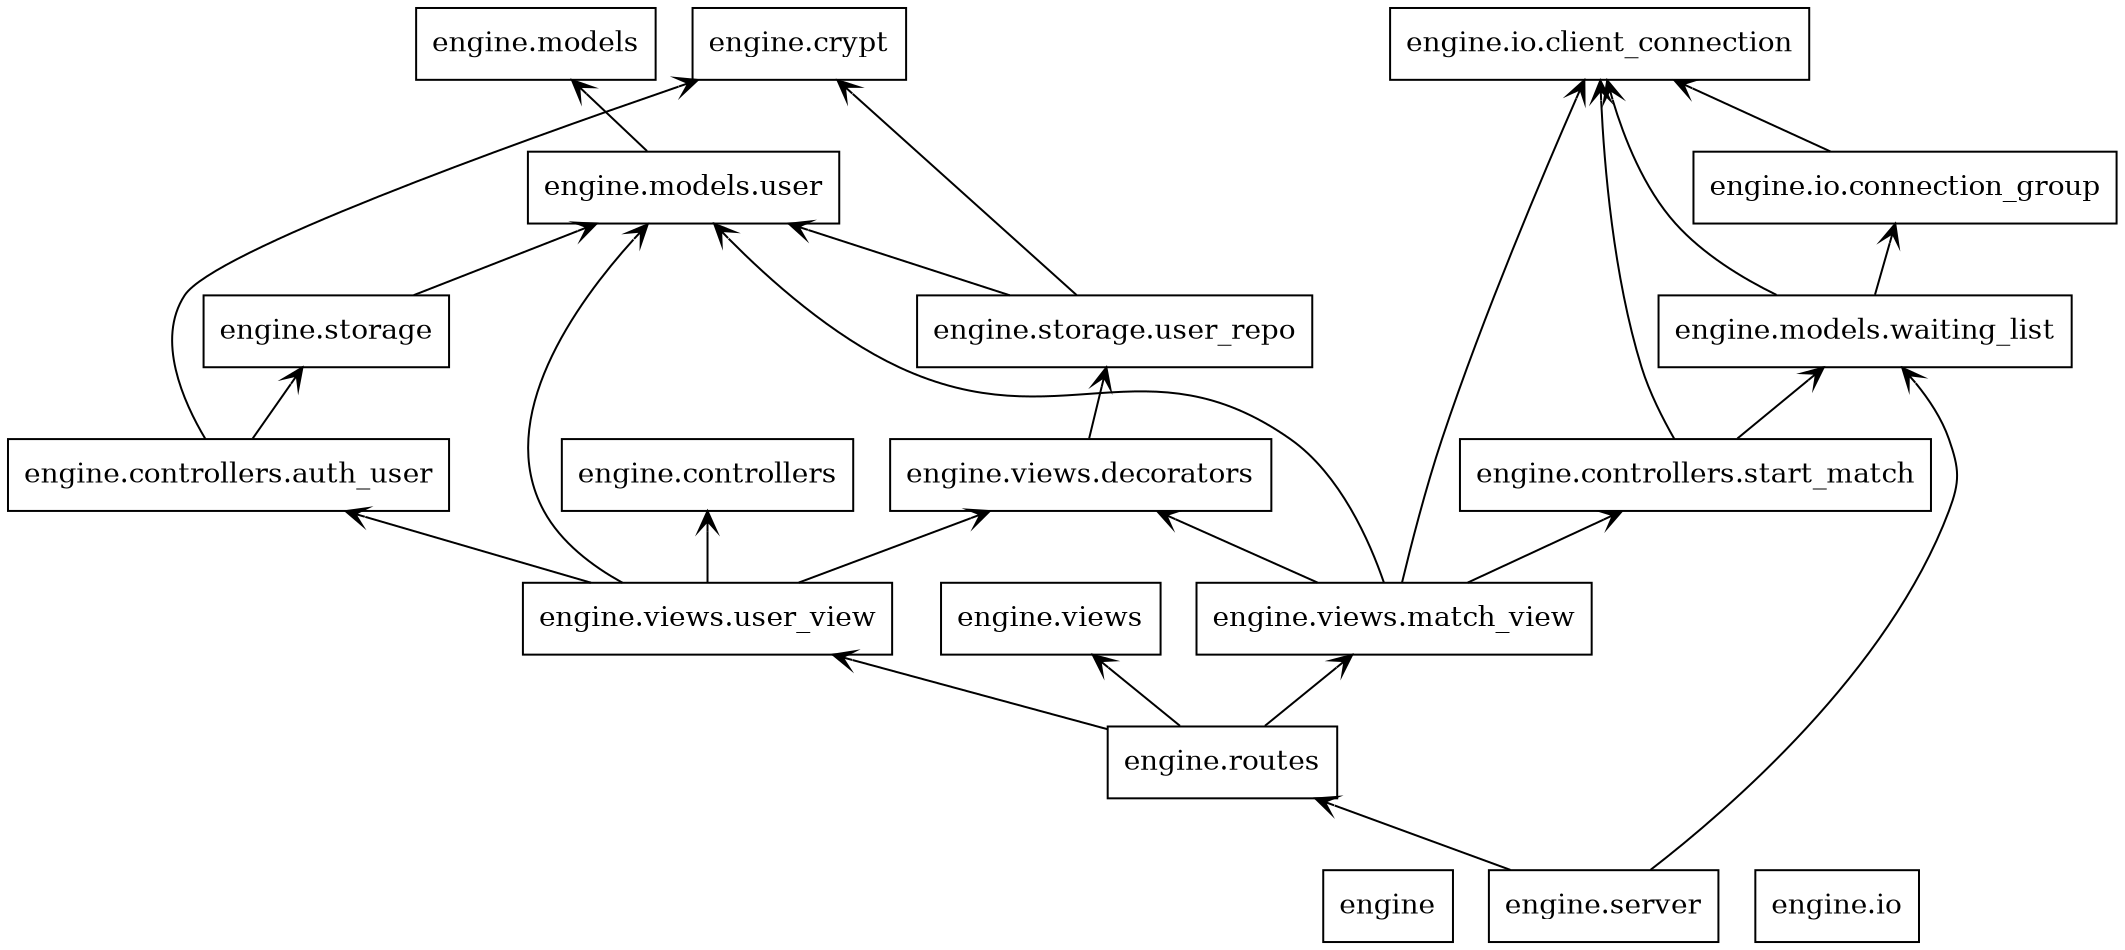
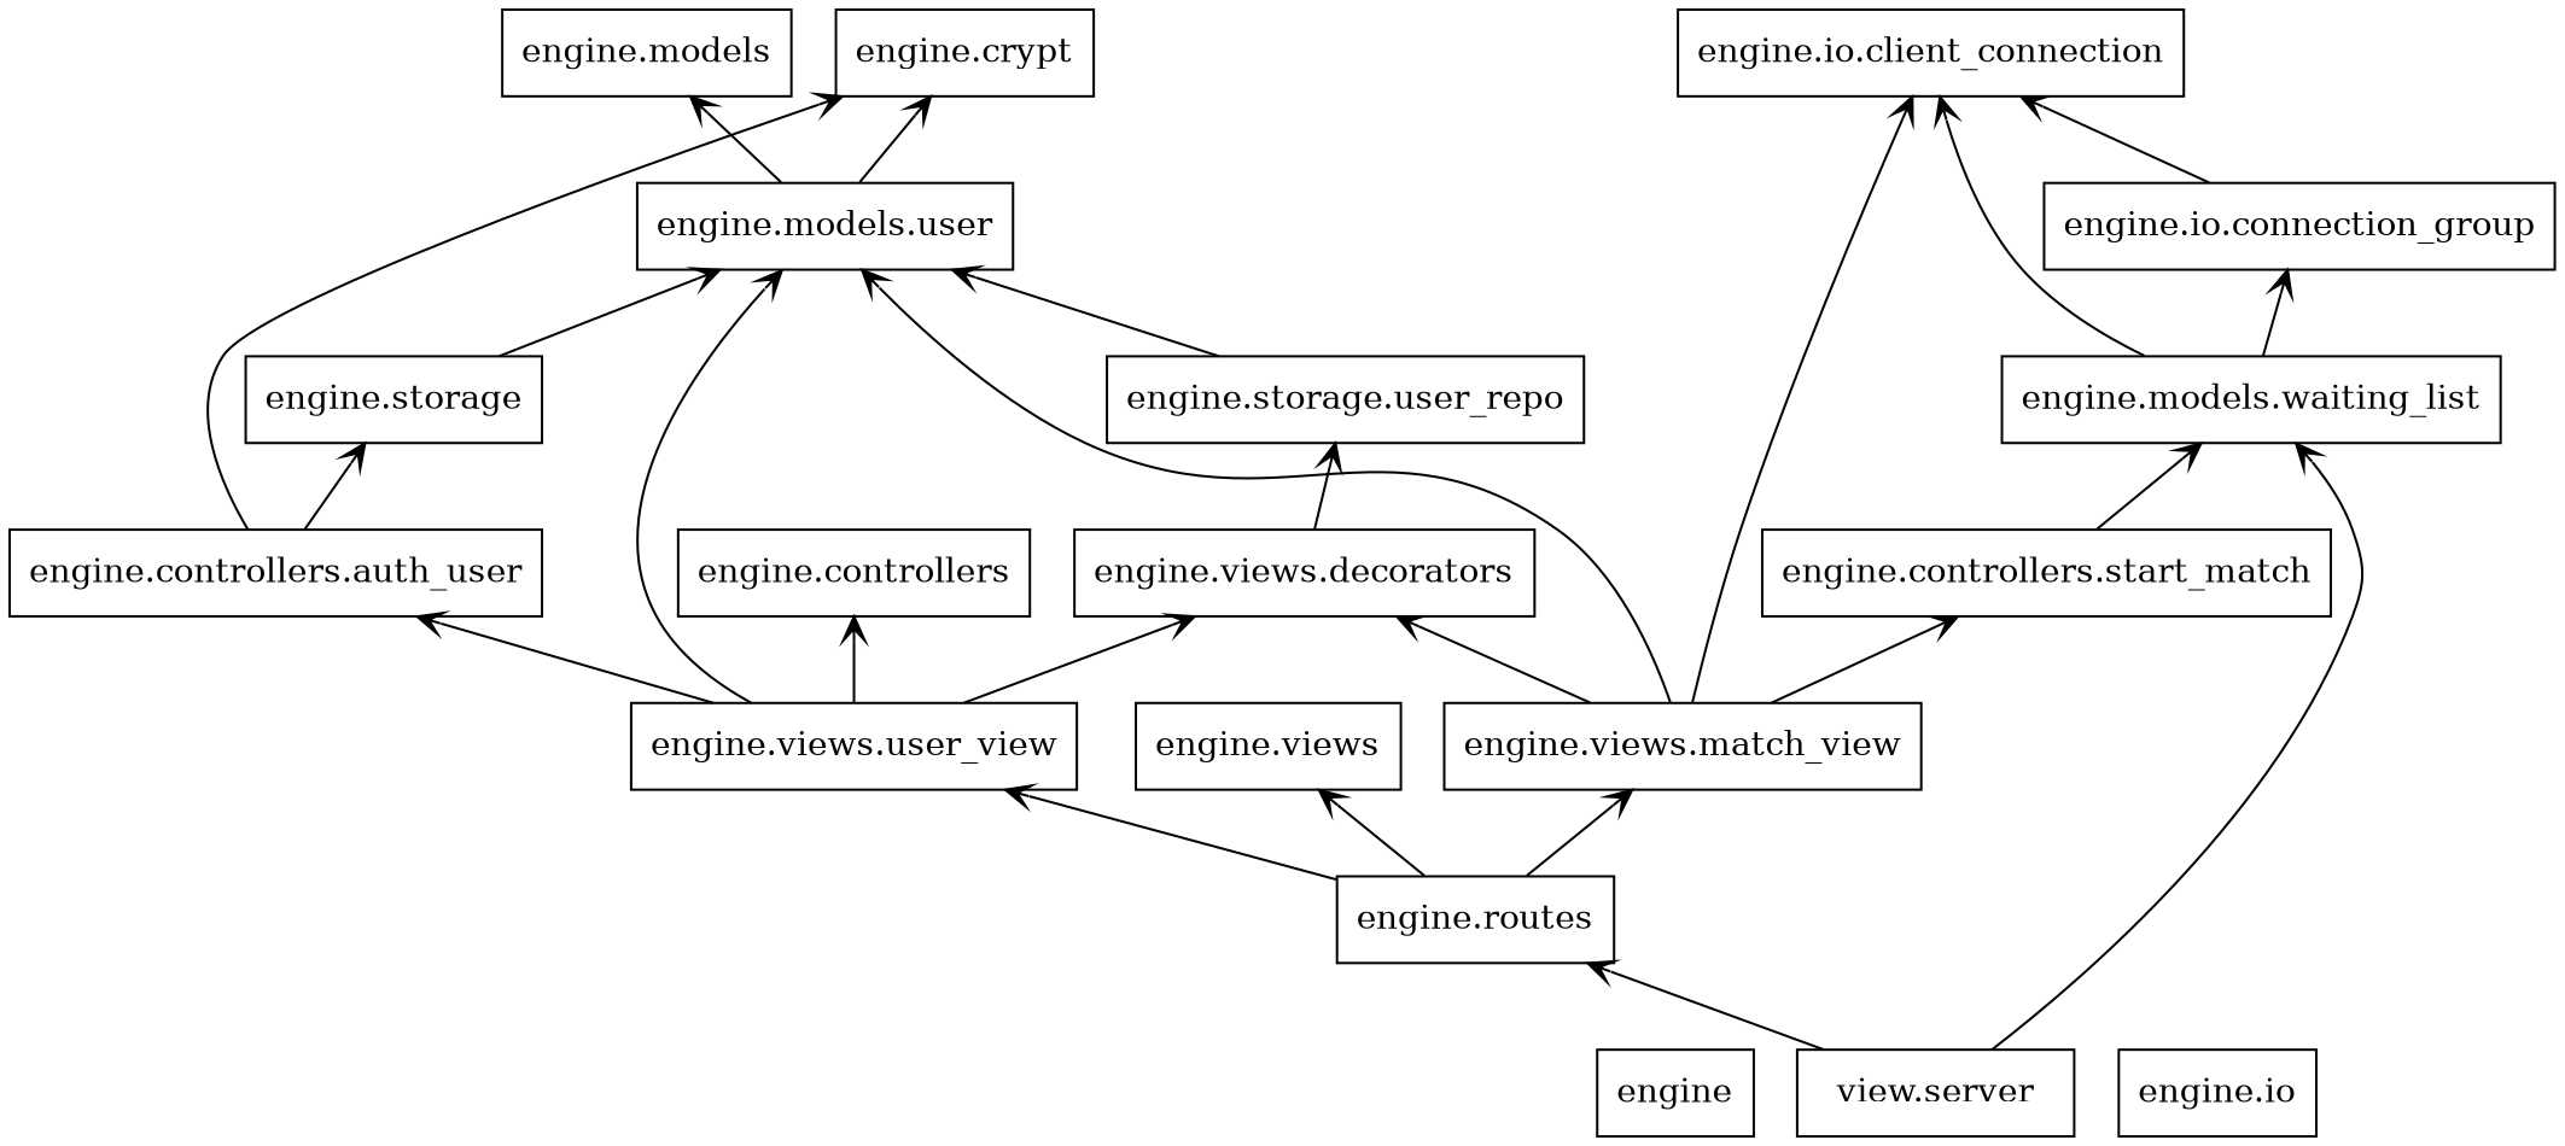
  digraph {
    rankdir=BT
    node [shape=box]
    edge [arrowhead=open arrowtail=none]
    n1 [label=engine]
    n2 [label="engine.controllers"]
    n3 [label="engine.controllers.auth_user"]
    n4 [label="engine.crypt"]
    n5 [label="engine.storage"]
    n6 [label="engine.models.user"]
    n7 [label="engine.models"]
    n8 [label="engine.storage.user_repo"]
    n9 [label="engine.controllers.start_match"]
    n10 [label="engine.io.client_connection"]
    n11 [label="engine.models.waiting_list"]
    n12 [label="engine.io.connection_group"]
    n13 [label="engine.io"]
    n14 [label="engine.routes"]
    n15 [label="engine.views"]
    n16 [label="engine.views.match_view"]
    n17 [label="engine.views.user_view"]
    n18 [label="engine.views.decorators"]
-   n19 [label="engine.server"]
+   n19 [label="view.server"]
    n3 -> n4
    n3 -> n5
    n5 -> n6
    n6 -> n7
-   n8 -> n4
+   n6 -> n4
    n8 -> n6
-   n9 -> n10
    n9 -> n11
    n11 -> n10
    n11 -> n12
    n12 -> n10
    n14 -> n15
    n14 -> n16
    n14 -> n17
    n16 -> n6
    n16 -> n9
    n16 -> n10
    n16 -> n18
    n17 -> n2
    n17 -> n3
    n17 -> n6
    n17 -> n18
    n18 -> n8
    n19 -> n11
    n19 -> n14
  }
